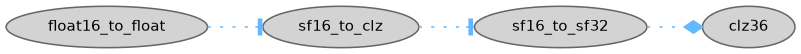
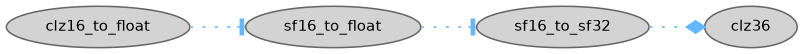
  digraph {
    rankdir=LR
    node [color=grey40 fillcolor=lightgrey fontname=Helvetica fontsize=10 shape=ellipse style=filled]
    edge [arrowhead=tee color=steelblue1 fontname=Helvetica fontsize=10 labelfontname=Helvetica labelfontsize=10 style=dotted]
-   n1 [color=gray40 fontcolor=black height=0.2 label=float16_to_float width=0.4]
-   n2 [height=0.2 label=sf16_to_clz width=0.4]
+   n1 [color=gray40 fontcolor=black height=0.2 label=clz16_to_float width=0.4]
+   n2 [height=0.2 label=sf16_to_float width=0.4]
    n3 [height=0.2 label=sf16_to_sf32 width=0.4]
    n4 [height=0.2 label=clz36 width=0.4]
    n1 -> n2
    n2 -> n3
    n3 -> n4 [arrowhead=diamond]
  }
